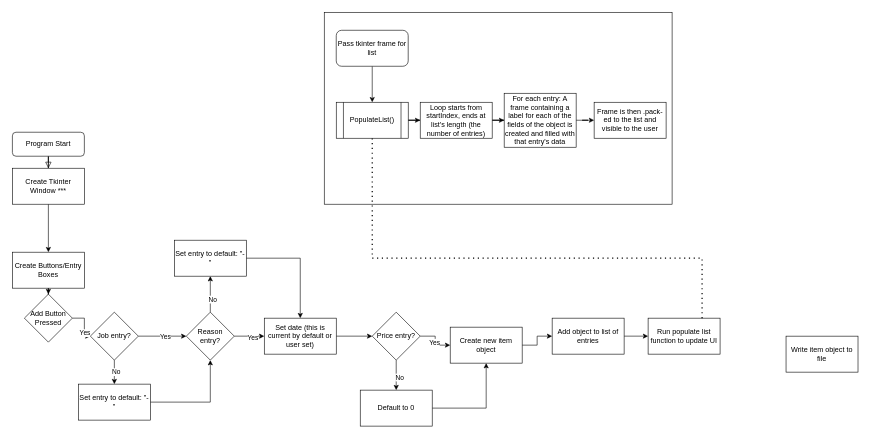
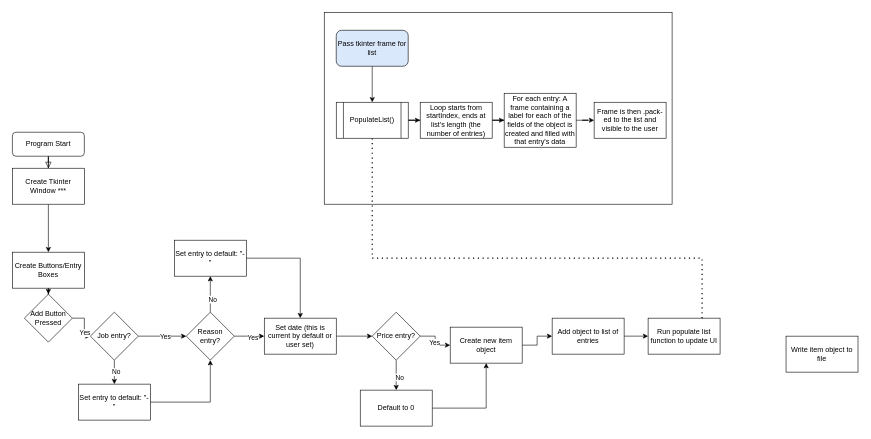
  <mxCell id="0" />
  <mxCell id="1" parent="0" />
  <mxCell id="2" value="" style="rounded=0;whiteSpace=wrap;html=1;" vertex="1" parent="1"><mxGeometry x="540" y="20" width="580" height="320" as="geometry" /></mxCell>
  <mxCell id="3" value="" style="rounded=0;html=1;jettySize=auto;orthogonalLoop=1;fontSize=11;endArrow=block;endFill=0;endSize=8;strokeWidth=1;shadow=0;labelBackgroundColor=none;edgeStyle=orthogonalEdgeStyle;" parent="1" source="4" target="6" edge="1"><mxGeometry relative="1" as="geometry"><mxPoint x="80" y="400" as="targetPoint" /></mxGeometry></mxCell>
  <mxCell id="4" value="Program Start" style="rounded=1;whiteSpace=wrap;html=1;fontSize=12;glass=0;strokeWidth=1;shadow=0;" parent="1" vertex="1"><mxGeometry x="20" y="220" width="120" height="40" as="geometry" /></mxCell>
  <mxCell id="5" value="" style="edgeStyle=orthogonalEdgeStyle;rounded=0;orthogonalLoop=1;jettySize=auto;html=1;" parent="1" source="6" target="8" edge="1"><mxGeometry relative="1" as="geometry" /></mxCell>
  <mxCell id="6" value="Create Tkinter Window ***" style="rounded=0;whiteSpace=wrap;html=1;" parent="1" vertex="1"><mxGeometry x="20" y="280" width="120" height="60" as="geometry" /></mxCell>
  <mxCell id="7" value="" style="edgeStyle=orthogonalEdgeStyle;rounded=0;orthogonalLoop=1;jettySize=auto;html=1;" parent="1" source="8" target="11" edge="1"><mxGeometry relative="1" as="geometry" /></mxCell>
  <mxCell id="8" value="&lt;div&gt;Create Buttons/Entry Boxes&lt;/div&gt;" style="rounded=0;whiteSpace=wrap;html=1;" parent="1" vertex="1"><mxGeometry x="20" y="420" width="120" height="60" as="geometry" /></mxCell>
  <mxCell id="9" value="" style="edgeStyle=orthogonalEdgeStyle;rounded=0;orthogonalLoop=1;jettySize=auto;html=1;" parent="1" source="11" target="16" edge="1"><mxGeometry relative="1" as="geometry" /></mxCell>
  <mxCell id="10" value="Yes" style="edgeLabel;html=1;align=center;verticalAlign=middle;resizable=0;points=[];" parent="9" vertex="1" connectable="0"><mxGeometry x="0.48" relative="1" as="geometry"><mxPoint as="offset" /></mxGeometry></mxCell>
  <mxCell id="11" value="Add Button Pressed" style="rhombus;whiteSpace=wrap;html=1;rounded=0;" parent="1" vertex="1"><mxGeometry x="40" y="490" width="80" height="80" as="geometry" /></mxCell>
  <mxCell id="12" value="" style="edgeStyle=orthogonalEdgeStyle;rounded=0;orthogonalLoop=1;jettySize=auto;html=1;" parent="1" source="16" target="21" edge="1"><mxGeometry relative="1" as="geometry" /></mxCell>
  <mxCell id="13" value="Yes" style="edgeLabel;html=1;align=center;verticalAlign=middle;resizable=0;points=[];" parent="12" vertex="1" connectable="0"><mxGeometry x="0.1" y="-1" relative="1" as="geometry"><mxPoint as="offset" /></mxGeometry></mxCell>
  <mxCell id="14" value="" style="edgeStyle=orthogonalEdgeStyle;rounded=0;orthogonalLoop=1;jettySize=auto;html=1;" parent="1" source="16" target="25" edge="1"><mxGeometry relative="1" as="geometry" /></mxCell>
  <mxCell id="15" value="No" style="edgeLabel;html=1;align=center;verticalAlign=middle;resizable=0;points=[];" parent="14" vertex="1" connectable="0"><mxGeometry x="-0.044" y="2" relative="1" as="geometry"><mxPoint as="offset" /></mxGeometry></mxCell>
  <mxCell id="16" value="Job entry?" style="rhombus;whiteSpace=wrap;html=1;rounded=0;" parent="1" vertex="1"><mxGeometry x="150" y="520" width="80" height="80" as="geometry" /></mxCell>
  <mxCell id="17" value="" style="edgeStyle=orthogonalEdgeStyle;rounded=0;orthogonalLoop=1;jettySize=auto;html=1;" parent="1" source="21" target="23" edge="1"><mxGeometry relative="1" as="geometry"><mxPoint x="470" y="560" as="targetPoint" /></mxGeometry></mxCell>
  <mxCell id="18" value="Yes" style="edgeLabel;html=1;align=center;verticalAlign=middle;resizable=0;points=[];" parent="17" vertex="1" connectable="0"><mxGeometry x="0.2" y="-2" relative="1" as="geometry"><mxPoint as="offset" /></mxGeometry></mxCell>
  <mxCell id="19" value="" style="edgeStyle=orthogonalEdgeStyle;rounded=0;orthogonalLoop=1;jettySize=auto;html=1;" parent="1" source="21" target="27" edge="1"><mxGeometry relative="1" as="geometry"><mxPoint x="350" y="440" as="targetPoint" /></mxGeometry></mxCell>
  <mxCell id="20" value="No" style="edgeLabel;html=1;align=center;verticalAlign=middle;resizable=0;points=[];" parent="19" vertex="1" connectable="0"><mxGeometry x="-0.28" y="-3" relative="1" as="geometry"><mxPoint as="offset" /></mxGeometry></mxCell>
  <mxCell id="21" value="Reason entry?" style="rhombus;whiteSpace=wrap;html=1;rounded=0;" parent="1" vertex="1"><mxGeometry x="310" y="520" width="80" height="80" as="geometry" /></mxCell>
  <mxCell id="22" value="" style="edgeStyle=orthogonalEdgeStyle;rounded=0;orthogonalLoop=1;jettySize=auto;html=1;" parent="1" source="23" target="32" edge="1"><mxGeometry relative="1" as="geometry" /></mxCell>
  <mxCell id="23" value="Set date (this is current by default or user set)" style="rounded=0;whiteSpace=wrap;html=1;" parent="1" vertex="1"><mxGeometry x="440" y="530" width="120" height="60" as="geometry" /></mxCell>
  <mxCell id="24" style="edgeStyle=orthogonalEdgeStyle;rounded=0;orthogonalLoop=1;jettySize=auto;html=1;exitX=1;exitY=0.5;exitDx=0;exitDy=0;entryX=0.5;entryY=1;entryDx=0;entryDy=0;" parent="1" source="25" target="21" edge="1"><mxGeometry relative="1" as="geometry"><mxPoint x="430" y="670" as="targetPoint" /></mxGeometry></mxCell>
  <mxCell id="25" value="Set entry to default: &quot;-&quot;" style="whiteSpace=wrap;html=1;rounded=0;" parent="1" vertex="1"><mxGeometry x="130" y="640" width="120" height="60" as="geometry" /></mxCell>
  <mxCell id="26" style="edgeStyle=orthogonalEdgeStyle;rounded=0;orthogonalLoop=1;jettySize=auto;html=1;exitX=1;exitY=0.5;exitDx=0;exitDy=0;entryX=0.5;entryY=0;entryDx=0;entryDy=0;" parent="1" source="27" target="23" edge="1"><mxGeometry relative="1" as="geometry"><mxPoint x="550" y="430" as="targetPoint" /></mxGeometry></mxCell>
  <mxCell id="27" value="Set entry to default: &quot;-&quot;" style="rounded=0;whiteSpace=wrap;html=1;" parent="1" vertex="1"><mxGeometry x="290" y="400" width="120" height="60" as="geometry" /></mxCell>
  <mxCell id="28" value="" style="edgeStyle=orthogonalEdgeStyle;rounded=0;orthogonalLoop=1;jettySize=auto;html=1;" parent="1" source="32" target="34" edge="1"><mxGeometry relative="1" as="geometry" /></mxCell>
  <mxCell id="29" value="Yes" style="edgeLabel;html=1;align=center;verticalAlign=middle;resizable=0;points=[];" parent="28" vertex="1" connectable="0"><mxGeometry x="0.08" y="-2" relative="1" as="geometry"><mxPoint as="offset" /></mxGeometry></mxCell>
  <mxCell id="30" value="" style="edgeStyle=orthogonalEdgeStyle;rounded=0;orthogonalLoop=1;jettySize=auto;html=1;" parent="1" source="32" target="37" edge="1"><mxGeometry relative="1" as="geometry" /></mxCell>
  <mxCell id="31" value="No" style="edgeLabel;html=1;align=center;verticalAlign=middle;resizable=0;points=[];" parent="30" vertex="1" connectable="0"><mxGeometry x="0.133" y="5" relative="1" as="geometry"><mxPoint as="offset" /></mxGeometry></mxCell>
  <mxCell id="32" value="Price entry?" style="rhombus;whiteSpace=wrap;html=1;rounded=0;" parent="1" vertex="1"><mxGeometry x="620" y="520" width="80" height="80" as="geometry" /></mxCell>
  <mxCell id="33" value="" style="edgeStyle=orthogonalEdgeStyle;rounded=0;orthogonalLoop=1;jettySize=auto;html=1;" edge="1" parent="1" source="34" target="39"><mxGeometry relative="1" as="geometry" /></mxCell>
  <mxCell id="34" value="Create new item object" style="whiteSpace=wrap;html=1;rounded=0;" parent="1" vertex="1"><mxGeometry x="750" y="545" width="120" height="60" as="geometry" /></mxCell>
  <mxCell id="35" value="Write item object to file" style="whiteSpace=wrap;html=1;rounded=0;" parent="1" vertex="1"><mxGeometry x="1310" y="560" width="120" height="60" as="geometry" /></mxCell>
  <mxCell id="36" style="edgeStyle=orthogonalEdgeStyle;rounded=0;orthogonalLoop=1;jettySize=auto;html=1;exitX=1;exitY=0.5;exitDx=0;exitDy=0;entryX=0.5;entryY=1;entryDx=0;entryDy=0;" parent="1" source="37" target="34" edge="1"><mxGeometry relative="1" as="geometry"><mxPoint x="860" y="720" as="targetPoint" /></mxGeometry></mxCell>
  <mxCell id="37" value="Default to 0" style="whiteSpace=wrap;html=1;rounded=0;" parent="1" vertex="1"><mxGeometry x="600" y="650" width="120" height="60" as="geometry" /></mxCell>
  <mxCell id="38" value="" style="edgeStyle=orthogonalEdgeStyle;rounded=0;orthogonalLoop=1;jettySize=auto;html=1;" edge="1" parent="1" source="39" target="40"><mxGeometry relative="1" as="geometry" /></mxCell>
  <mxCell id="39" value="Add object to list of entries" style="whiteSpace=wrap;html=1;rounded=0;" vertex="1" parent="1"><mxGeometry x="920" y="530" width="120" height="60" as="geometry" /></mxCell>
  <mxCell id="40" value="Run populate list function to update UI" style="whiteSpace=wrap;html=1;rounded=0;" vertex="1" parent="1"><mxGeometry x="1080" y="530" width="120" height="60" as="geometry" /></mxCell>
  <mxCell id="41" value="" style="endArrow=none;dashed=1;html=1;dashPattern=1 3;strokeWidth=2;rounded=0;exitX=0.75;exitY=0;exitDx=0;exitDy=0;entryX=0.5;entryY=1;entryDx=0;entryDy=0;" edge="1" parent="1" source="40" target="43"><mxGeometry width="50" height="50" relative="1" as="geometry"><mxPoint x="1010" y="460" as="sourcePoint" /><mxPoint x="630" y="260" as="targetPoint" /><Array as="points"><mxPoint x="1170" y="430" /><mxPoint x="620" y="430" /></Array></mxGeometry></mxCell>
  <mxCell id="42" value="" style="edgeStyle=orthogonalEdgeStyle;rounded=0;orthogonalLoop=1;jettySize=auto;html=1;" edge="1" parent="1" source="43" target="45"><mxGeometry relative="1" as="geometry" /></mxCell>
  <mxCell id="43" value="PopulateList()" style="shape=process;whiteSpace=wrap;html=1;backgroundOutline=1;" vertex="1" parent="1"><mxGeometry x="560" y="170" width="120" height="60" as="geometry" /></mxCell>
  <mxCell id="44" value="" style="edgeStyle=orthogonalEdgeStyle;rounded=0;orthogonalLoop=1;jettySize=auto;html=1;" edge="1" parent="1" source="45" target="49"><mxGeometry relative="1" as="geometry" /></mxCell>
  <mxCell id="45" value="Loop starts from startIndex, ends at list's length (the number of entries)" style="whiteSpace=wrap;html=1;" vertex="1" parent="1"><mxGeometry x="700" y="170" width="120" height="60" as="geometry" /></mxCell>
  <mxCell id="46" value="" style="edgeStyle=orthogonalEdgeStyle;rounded=0;orthogonalLoop=1;jettySize=auto;html=1;" edge="1" parent="1" source="47" target="43"><mxGeometry relative="1" as="geometry" /></mxCell>
- <mxCell id="47" value="Pass tkinter frame for list" style="rounded=1;whiteSpace=wrap;html=1;" vertex="1" parent="1"><mxGeometry x="560" y="50" width="120" height="60" as="geometry" /></mxCell>
+ <mxCell id="47" value="Pass tkinter frame for list" style="rounded=1;whiteSpace=wrap;html=1;fillColor=#dae8fc;" vertex="1" parent="1"><mxGeometry x="560" y="50" width="120" height="60" as="geometry" /></mxCell>
  <mxCell id="48" value="" style="edgeStyle=orthogonalEdgeStyle;rounded=0;orthogonalLoop=1;jettySize=auto;html=1;" edge="1" parent="1" source="49" target="50"><mxGeometry relative="1" as="geometry" /></mxCell>
  <mxCell id="49" value="For each entry: A frame containing a label for each of the fields of the object is created and filled with that entry's data" style="whiteSpace=wrap;html=1;" vertex="1" parent="1"><mxGeometry x="840" y="155" width="120" height="90" as="geometry" /></mxCell>
  <mxCell id="50" value="Frame is then .pack-ed to the list and visible to the user" style="whiteSpace=wrap;html=1;" vertex="1" parent="1"><mxGeometry x="990" y="170" width="120" height="60" as="geometry" /></mxCell>
